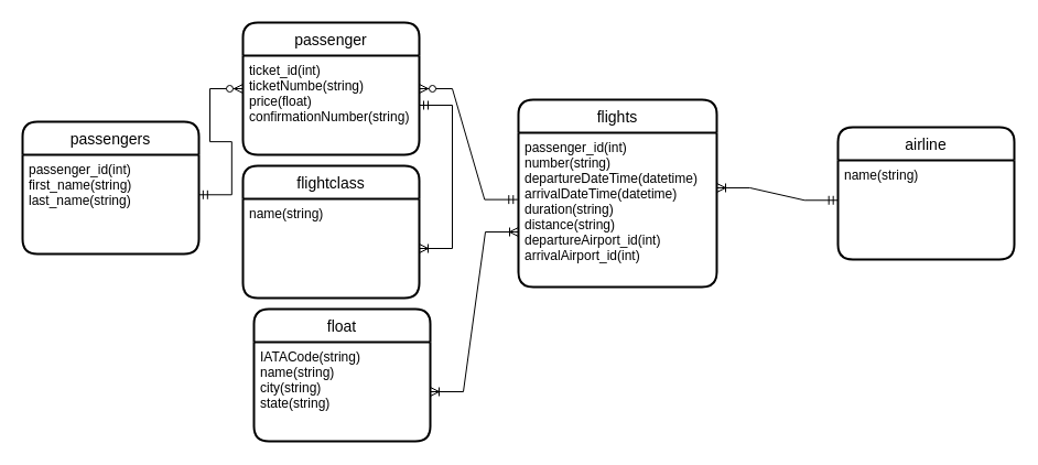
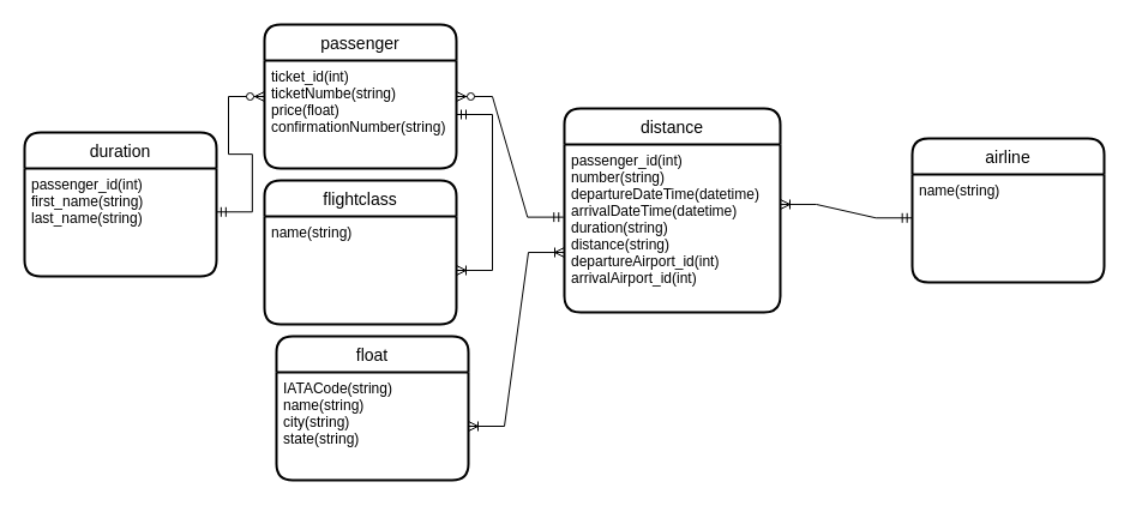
  <mxCell id="0" />
  <mxCell id="1" parent="0" />
- <mxCell id="2" value="passengers" style="swimlane;childLayout=stackLayout;horizontal=1;startSize=30;horizontalStack=0;rounded=1;fontSize=14;fontStyle=0;strokeWidth=2;resizeParent=0;resizeLast=1;shadow=0;dashed=0;align=center;" vertex="1" parent="1"><mxGeometry x="20" y="110" width="160" height="120" as="geometry" /></mxCell>
+ <mxCell id="2" value="duration" style="swimlane;childLayout=stackLayout;horizontal=1;startSize=30;horizontalStack=0;rounded=1;fontSize=14;fontStyle=0;strokeWidth=2;resizeParent=0;resizeLast=1;shadow=0;dashed=0;align=center;" vertex="1" parent="1"><mxGeometry x="20" y="110" width="160" height="120" as="geometry" /></mxCell>
  <mxCell id="3" value="passenger_id(int)&#10;first_name(string)&#10;last_name(string)&#10;" style="align=left;strokeColor=none;fillColor=none;spacingLeft=4;fontSize=12;verticalAlign=top;resizable=0;rotatable=0;part=1;" vertex="1" parent="2"><mxGeometry y="30" width="160" height="90" as="geometry" /></mxCell>
- <mxCell id="4" value="flights" style="swimlane;childLayout=stackLayout;horizontal=1;startSize=30;horizontalStack=0;rounded=1;fontSize=14;fontStyle=0;strokeWidth=2;resizeParent=0;resizeLast=1;shadow=0;dashed=0;align=center;" vertex="1" parent="1"><mxGeometry x="470" y="90" width="180" height="170" as="geometry" /></mxCell>
+ <mxCell id="4" value="distance" style="swimlane;childLayout=stackLayout;horizontal=1;startSize=30;horizontalStack=0;rounded=1;fontSize=14;fontStyle=0;strokeWidth=2;resizeParent=0;resizeLast=1;shadow=0;dashed=0;align=center;" vertex="1" parent="1"><mxGeometry x="470" y="90" width="180" height="170" as="geometry" /></mxCell>
  <mxCell id="5" value="passenger_id(int)&#10;number(string)&#10;departureDateTime(datetime)&#10;arrivalDateTime(datetime)&#10;duration(string)&#10;distance(string)&#10;departureAirport_id(int)&#10;arrivalAirport_id(int)&#10;&#10;&#10;" style="align=left;strokeColor=none;fillColor=none;spacingLeft=4;fontSize=12;verticalAlign=top;resizable=0;rotatable=0;part=1;" vertex="1" parent="4"><mxGeometry y="30" width="180" height="140" as="geometry" /></mxCell>
  <mxCell id="6" value="passenger" style="swimlane;childLayout=stackLayout;horizontal=1;startSize=30;horizontalStack=0;rounded=1;fontSize=14;fontStyle=0;strokeWidth=2;resizeParent=0;resizeLast=1;shadow=0;dashed=0;align=center;" vertex="1" parent="1"><mxGeometry x="220" y="20" width="160" height="120" as="geometry" /></mxCell>
  <mxCell id="7" value="ticket_id(int)&#10;ticketNumbe(string)&#10;price(float)&#10;confirmationNumber(string)" style="align=left;strokeColor=none;fillColor=none;spacingLeft=4;fontSize=12;verticalAlign=top;resizable=0;rotatable=0;part=1;" vertex="1" parent="6"><mxGeometry y="30" width="160" height="90" as="geometry" /></mxCell>
  <mxCell id="8" value="" style="edgeStyle=entityRelationEdgeStyle;fontSize=12;html=1;endArrow=ERzeroToMany;startArrow=ERmandOne;rounded=0;exitX=0.999;exitY=0.403;exitDx=0;exitDy=0;exitPerimeter=0;entryX=0;entryY=0.5;entryDx=0;entryDy=0;" edge="1" parent="1" source="3" target="6"><mxGeometry width="100" height="100" relative="1" as="geometry"><mxPoint x="270" y="260" as="sourcePoint" /><mxPoint x="370" y="160" as="targetPoint" /></mxGeometry></mxCell>
  <mxCell id="9" value="" style="edgeStyle=entityRelationEdgeStyle;fontSize=12;html=1;endArrow=ERzeroToMany;startArrow=ERmandOne;rounded=0;exitX=-0.004;exitY=0.433;exitDx=0;exitDy=0;exitPerimeter=0;entryX=1;entryY=0.5;entryDx=0;entryDy=0;" edge="1" parent="1" source="5" target="6"><mxGeometry width="100" height="100" relative="1" as="geometry"><mxPoint x="371" y="276.27" as="sourcePoint" /><mxPoint x="435.16" y="140" as="targetPoint" /></mxGeometry></mxCell>
  <mxCell id="10" value="float" style="swimlane;childLayout=stackLayout;horizontal=1;startSize=30;horizontalStack=0;rounded=1;fontSize=14;fontStyle=0;strokeWidth=2;resizeParent=0;resizeLast=1;shadow=0;dashed=0;align=center;" vertex="1" parent="1"><mxGeometry x="230" y="280" width="160" height="120" as="geometry" /></mxCell>
  <mxCell id="11" value="IATACode(string)&#10;name(string)&#10;city(string)&#10;state(string)" style="align=left;strokeColor=none;fillColor=none;spacingLeft=4;fontSize=12;verticalAlign=top;resizable=0;rotatable=0;part=1;" vertex="1" parent="10"><mxGeometry y="30" width="160" height="90" as="geometry" /></mxCell>
  <mxCell id="12" value="" style="edgeStyle=entityRelationEdgeStyle;fontSize=12;html=1;endArrow=ERoneToMany;startArrow=ERoneToMany;rounded=0;entryX=0;entryY=0.643;entryDx=0;entryDy=0;entryPerimeter=0;" edge="1" parent="1" source="11" target="5"><mxGeometry width="100" height="100" relative="1" as="geometry"><mxPoint x="270" y="260" as="sourcePoint" /><mxPoint x="370" y="160" as="targetPoint" /></mxGeometry></mxCell>
  <mxCell id="13" value="airline" style="swimlane;childLayout=stackLayout;horizontal=1;startSize=30;horizontalStack=0;rounded=1;fontSize=14;fontStyle=0;strokeWidth=2;resizeParent=0;resizeLast=1;shadow=0;dashed=0;align=center;" vertex="1" parent="1"><mxGeometry x="760" y="115" width="160" height="120" as="geometry" /></mxCell>
  <mxCell id="14" value="name(string)&#10;" style="align=left;strokeColor=none;fillColor=none;spacingLeft=4;fontSize=12;verticalAlign=top;resizable=0;rotatable=0;part=1;" vertex="1" parent="13"><mxGeometry y="30" width="160" height="90" as="geometry" /></mxCell>
  <mxCell id="15" value="" style="edgeStyle=entityRelationEdgeStyle;fontSize=12;html=1;endArrow=ERoneToMany;startArrow=ERmandOne;rounded=0;entryX=1;entryY=0.357;entryDx=0;entryDy=0;entryPerimeter=0;exitX=-0.002;exitY=0.403;exitDx=0;exitDy=0;exitPerimeter=0;" edge="1" parent="1" source="14" target="5"><mxGeometry width="100" height="100" relative="1" as="geometry"><mxPoint x="700" y="350" as="sourcePoint" /><mxPoint x="800" y="250" as="targetPoint" /></mxGeometry></mxCell>
  <mxCell id="16" value="flightclass" style="swimlane;childLayout=stackLayout;horizontal=1;startSize=30;horizontalStack=0;rounded=1;fontSize=14;fontStyle=0;strokeWidth=2;resizeParent=0;resizeLast=1;shadow=0;dashed=0;align=center;" vertex="1" parent="1"><mxGeometry x="220" y="150" width="160" height="120" as="geometry" /></mxCell>
  <mxCell id="17" value="name(string)" style="align=left;strokeColor=none;fillColor=none;spacingLeft=4;fontSize=12;verticalAlign=top;resizable=0;rotatable=0;part=1;" vertex="1" parent="16"><mxGeometry y="30" width="160" height="90" as="geometry" /></mxCell>
  <mxCell id="18" value="" style="edgeStyle=entityRelationEdgeStyle;fontSize=12;html=1;endArrow=ERoneToMany;startArrow=ERmandOne;rounded=0;" edge="1" parent="1" source="7" target="17"><mxGeometry width="100" height="100" relative="1" as="geometry"><mxPoint x="589.68" y="-78.71" as="sourcePoint" /><mxPoint x="480" y="-90" as="targetPoint" /></mxGeometry></mxCell>
